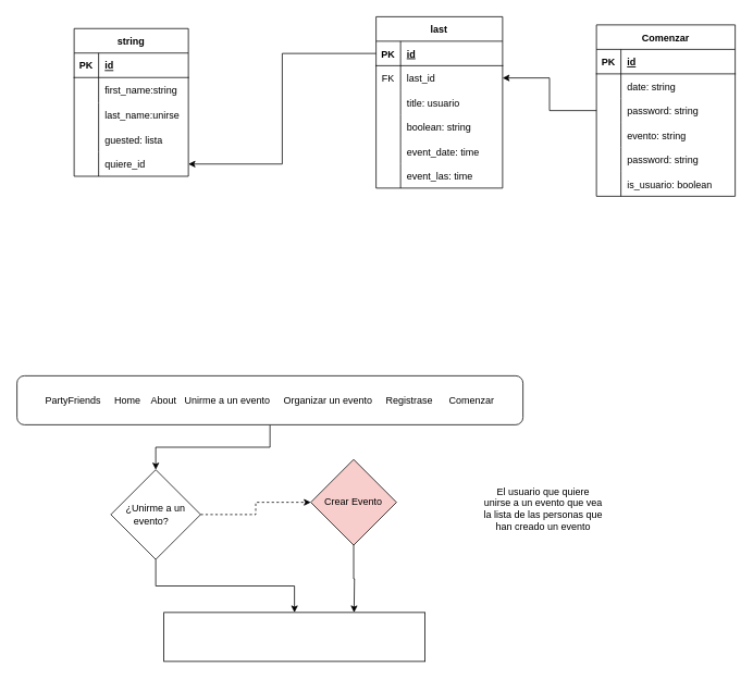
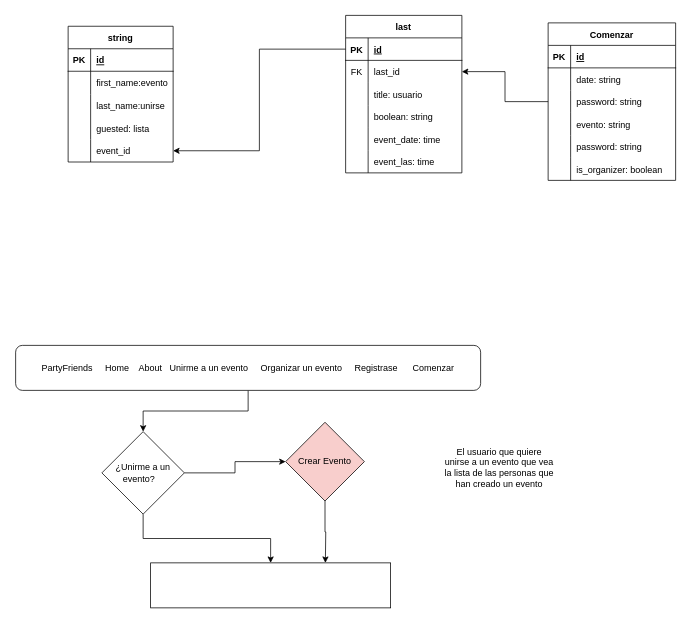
  <mxCell id="0" />
  <mxCell id="1" parent="0" />
  <mxCell id="2" value="string" style="shape=table;startSize=30;container=1;collapsible=1;childLayout=tableLayout;fixedRows=1;rowLines=0;fontStyle=1;align=center;resizeLast=1;" parent="1" vertex="1"><mxGeometry x="90" y="34.5" width="140" height="181" as="geometry"><mxRectangle x="40" y="80" width="90" height="30" as="alternateBounds" /></mxGeometry></mxCell>
  <mxCell id="3" value="" style="shape=tableRow;horizontal=0;startSize=0;swimlaneHead=0;swimlaneBody=0;fillColor=none;collapsible=0;dropTarget=0;points=[[0,0.5],[1,0.5]];portConstraint=eastwest;top=0;left=0;right=0;bottom=1;" parent="2" vertex="1"><mxGeometry y="30" width="140" height="30" as="geometry" /></mxCell>
  <mxCell id="4" value="PK" style="shape=partialRectangle;connectable=0;fillColor=none;top=0;left=0;bottom=0;right=0;fontStyle=1;overflow=hidden;" parent="3" vertex="1"><mxGeometry width="30" height="30" as="geometry"><mxRectangle width="30" height="30" as="alternateBounds" /></mxGeometry></mxCell>
  <mxCell id="5" value="id" style="shape=partialRectangle;connectable=0;fillColor=none;top=0;left=0;bottom=0;right=0;align=left;spacingLeft=6;fontStyle=5;overflow=hidden;" parent="3" vertex="1"><mxGeometry x="30" width="110" height="30" as="geometry"><mxRectangle width="110" height="30" as="alternateBounds" /></mxGeometry></mxCell>
  <mxCell id="6" value="" style="shape=tableRow;horizontal=0;startSize=0;swimlaneHead=0;swimlaneBody=0;fillColor=none;collapsible=0;dropTarget=0;points=[[0,0.5],[1,0.5]];portConstraint=eastwest;top=0;left=0;right=0;bottom=0;" parent="2" vertex="1"><mxGeometry y="60" width="140" height="31" as="geometry" /></mxCell>
  <mxCell id="7" value="" style="shape=partialRectangle;connectable=0;fillColor=none;top=0;left=0;bottom=0;right=0;editable=1;overflow=hidden;" parent="6" vertex="1"><mxGeometry width="30" height="31" as="geometry"><mxRectangle width="30" height="31" as="alternateBounds" /></mxGeometry></mxCell>
- <mxCell id="8" value="first_name:string" style="shape=partialRectangle;connectable=0;fillColor=none;top=0;left=0;bottom=0;right=0;align=left;spacingLeft=6;overflow=hidden;" parent="6" vertex="1"><mxGeometry x="30" width="110" height="31" as="geometry"><mxRectangle width="110" height="31" as="alternateBounds" /></mxGeometry></mxCell>
+ <mxCell id="8" value="first_name:evento" style="shape=partialRectangle;connectable=0;fillColor=none;top=0;left=0;bottom=0;right=0;align=left;spacingLeft=6;overflow=hidden;" parent="6" vertex="1"><mxGeometry x="30" width="110" height="31" as="geometry"><mxRectangle width="110" height="31" as="alternateBounds" /></mxGeometry></mxCell>
  <mxCell id="9" value="" style="shape=tableRow;horizontal=0;startSize=0;swimlaneHead=0;swimlaneBody=0;fillColor=none;collapsible=0;dropTarget=0;points=[[0,0.5],[1,0.5]];portConstraint=eastwest;top=0;left=0;right=0;bottom=0;" parent="2" vertex="1"><mxGeometry y="91" width="140" height="30" as="geometry" /></mxCell>
  <mxCell id="10" value="" style="shape=partialRectangle;connectable=0;fillColor=none;top=0;left=0;bottom=0;right=0;editable=1;overflow=hidden;" parent="9" vertex="1"><mxGeometry width="30" height="30" as="geometry"><mxRectangle width="30" height="30" as="alternateBounds" /></mxGeometry></mxCell>
  <mxCell id="11" value="last_name:unirse" style="shape=partialRectangle;connectable=0;fillColor=none;top=0;left=0;bottom=0;right=0;align=left;spacingLeft=6;overflow=hidden;" parent="9" vertex="1"><mxGeometry x="30" width="110" height="30" as="geometry"><mxRectangle width="110" height="30" as="alternateBounds" /></mxGeometry></mxCell>
  <mxCell id="12" value="" style="shape=tableRow;horizontal=0;startSize=0;swimlaneHead=0;swimlaneBody=0;fillColor=none;collapsible=0;dropTarget=0;points=[[0,0.5],[1,0.5]];portConstraint=eastwest;top=0;left=0;right=0;bottom=0;" parent="2" vertex="1"><mxGeometry y="121" width="140" height="30" as="geometry" /></mxCell>
  <mxCell id="13" value="" style="shape=partialRectangle;connectable=0;fillColor=none;top=0;left=0;bottom=0;right=0;editable=1;overflow=hidden;" parent="12" vertex="1"><mxGeometry width="30" height="30" as="geometry"><mxRectangle width="30" height="30" as="alternateBounds" /></mxGeometry></mxCell>
  <mxCell id="14" value="guested: lista" style="shape=partialRectangle;connectable=0;fillColor=none;top=0;left=0;bottom=0;right=0;align=left;spacingLeft=6;overflow=hidden;" parent="12" vertex="1"><mxGeometry x="30" width="110" height="30" as="geometry"><mxRectangle width="110" height="30" as="alternateBounds" /></mxGeometry></mxCell>
  <mxCell id="15" value="" style="shape=tableRow;horizontal=0;startSize=0;swimlaneHead=0;swimlaneBody=0;fillColor=none;collapsible=0;dropTarget=0;points=[[0,0.5],[1,0.5]];portConstraint=eastwest;top=0;left=0;right=0;bottom=0;" parent="2" vertex="1"><mxGeometry y="151" width="140" height="30" as="geometry" /></mxCell>
  <mxCell id="16" value="" style="shape=partialRectangle;connectable=0;fillColor=none;top=0;left=0;bottom=0;right=0;editable=1;overflow=hidden;" parent="15" vertex="1"><mxGeometry width="30" height="30" as="geometry"><mxRectangle width="30" height="30" as="alternateBounds" /></mxGeometry></mxCell>
- <mxCell id="17" value="quiere_id" style="shape=partialRectangle;connectable=0;fillColor=none;top=0;left=0;bottom=0;right=0;align=left;spacingLeft=6;overflow=hidden;" parent="15" vertex="1"><mxGeometry x="30" width="110" height="30" as="geometry"><mxRectangle width="110" height="30" as="alternateBounds" /></mxGeometry></mxCell>
+ <mxCell id="17" value="event_id" style="shape=partialRectangle;connectable=0;fillColor=none;top=0;left=0;bottom=0;right=0;align=left;spacingLeft=6;overflow=hidden;" parent="15" vertex="1"><mxGeometry x="30" width="110" height="30" as="geometry"><mxRectangle width="110" height="30" as="alternateBounds" /></mxGeometry></mxCell>
  <mxCell id="18" style="edgeStyle=orthogonalEdgeStyle;rounded=0;orthogonalLoop=1;jettySize=auto;html=1;entryX=1;entryY=0.5;entryDx=0;entryDy=0;" parent="1" source="19" target="42" edge="1"><mxGeometry relative="1" as="geometry" /></mxCell>
  <mxCell id="19" value="Comenzar" style="shape=table;startSize=30;container=1;collapsible=1;childLayout=tableLayout;fixedRows=1;rowLines=0;fontStyle=1;align=center;resizeLast=1;" parent="1" vertex="1"><mxGeometry x="730" y="30" width="170" height="210" as="geometry"><mxRectangle x="730" y="80" width="70" height="30" as="alternateBounds" /></mxGeometry></mxCell>
  <mxCell id="20" value="" style="shape=tableRow;horizontal=0;startSize=0;swimlaneHead=0;swimlaneBody=0;fillColor=none;collapsible=0;dropTarget=0;points=[[0,0.5],[1,0.5]];portConstraint=eastwest;top=0;left=0;right=0;bottom=1;" parent="19" vertex="1"><mxGeometry y="30" width="170" height="30" as="geometry" /></mxCell>
  <mxCell id="21" value="PK" style="shape=partialRectangle;connectable=0;fillColor=none;top=0;left=0;bottom=0;right=0;fontStyle=1;overflow=hidden;" parent="20" vertex="1"><mxGeometry width="30" height="30" as="geometry"><mxRectangle width="30" height="30" as="alternateBounds" /></mxGeometry></mxCell>
  <mxCell id="22" value="id" style="shape=partialRectangle;connectable=0;fillColor=none;top=0;left=0;bottom=0;right=0;align=left;spacingLeft=6;fontStyle=5;overflow=hidden;" parent="20" vertex="1"><mxGeometry x="30" width="140" height="30" as="geometry"><mxRectangle width="140" height="30" as="alternateBounds" /></mxGeometry></mxCell>
  <mxCell id="23" value="" style="shape=tableRow;horizontal=0;startSize=0;swimlaneHead=0;swimlaneBody=0;fillColor=none;collapsible=0;dropTarget=0;points=[[0,0.5],[1,0.5]];portConstraint=eastwest;top=0;left=0;right=0;bottom=0;" parent="19" vertex="1"><mxGeometry y="60" width="170" height="30" as="geometry" /></mxCell>
  <mxCell id="24" value="" style="shape=partialRectangle;connectable=0;fillColor=none;top=0;left=0;bottom=0;right=0;editable=1;overflow=hidden;" parent="23" vertex="1"><mxGeometry width="30" height="30" as="geometry"><mxRectangle width="30" height="30" as="alternateBounds" /></mxGeometry></mxCell>
  <mxCell id="25" value="date: string" style="shape=partialRectangle;connectable=0;fillColor=none;top=0;left=0;bottom=0;right=0;align=left;spacingLeft=6;overflow=hidden;" parent="23" vertex="1"><mxGeometry x="30" width="140" height="30" as="geometry"><mxRectangle width="140" height="30" as="alternateBounds" /></mxGeometry></mxCell>
  <mxCell id="26" value="" style="shape=tableRow;horizontal=0;startSize=0;swimlaneHead=0;swimlaneBody=0;fillColor=none;collapsible=0;dropTarget=0;points=[[0,0.5],[1,0.5]];portConstraint=eastwest;top=0;left=0;right=0;bottom=0;" parent="19" vertex="1"><mxGeometry y="90" width="170" height="30" as="geometry" /></mxCell>
  <mxCell id="27" value="" style="shape=partialRectangle;connectable=0;fillColor=none;top=0;left=0;bottom=0;right=0;editable=1;overflow=hidden;" parent="26" vertex="1"><mxGeometry width="30" height="30" as="geometry"><mxRectangle width="30" height="30" as="alternateBounds" /></mxGeometry></mxCell>
  <mxCell id="28" value="password: string" style="shape=partialRectangle;connectable=0;fillColor=none;top=0;left=0;bottom=0;right=0;align=left;spacingLeft=6;overflow=hidden;" parent="26" vertex="1"><mxGeometry x="30" width="140" height="30" as="geometry"><mxRectangle width="140" height="30" as="alternateBounds" /></mxGeometry></mxCell>
  <mxCell id="29" value="" style="shape=tableRow;horizontal=0;startSize=0;swimlaneHead=0;swimlaneBody=0;fillColor=none;collapsible=0;dropTarget=0;points=[[0,0.5],[1,0.5]];portConstraint=eastwest;top=0;left=0;right=0;bottom=0;" parent="19" vertex="1"><mxGeometry y="120" width="170" height="30" as="geometry" /></mxCell>
  <mxCell id="30" value="" style="shape=partialRectangle;connectable=0;fillColor=none;top=0;left=0;bottom=0;right=0;editable=1;overflow=hidden;" parent="29" vertex="1"><mxGeometry width="30" height="30" as="geometry"><mxRectangle width="30" height="30" as="alternateBounds" /></mxGeometry></mxCell>
  <mxCell id="31" value="evento: string" style="shape=partialRectangle;connectable=0;fillColor=none;top=0;left=0;bottom=0;right=0;align=left;spacingLeft=6;overflow=hidden;" parent="29" vertex="1"><mxGeometry x="30" width="140" height="30" as="geometry"><mxRectangle width="140" height="30" as="alternateBounds" /></mxGeometry></mxCell>
  <mxCell id="32" value="" style="shape=tableRow;horizontal=0;startSize=0;swimlaneHead=0;swimlaneBody=0;fillColor=none;collapsible=0;dropTarget=0;points=[[0,0.5],[1,0.5]];portConstraint=eastwest;top=0;left=0;right=0;bottom=0;" parent="19" vertex="1"><mxGeometry y="150" width="170" height="30" as="geometry" /></mxCell>
  <mxCell id="33" value="" style="shape=partialRectangle;connectable=0;fillColor=none;top=0;left=0;bottom=0;right=0;editable=1;overflow=hidden;" parent="32" vertex="1"><mxGeometry width="30" height="30" as="geometry"><mxRectangle width="30" height="30" as="alternateBounds" /></mxGeometry></mxCell>
  <mxCell id="34" value="password: string" style="shape=partialRectangle;connectable=0;fillColor=none;top=0;left=0;bottom=0;right=0;align=left;spacingLeft=6;overflow=hidden;" parent="32" vertex="1"><mxGeometry x="30" width="140" height="30" as="geometry"><mxRectangle width="140" height="30" as="alternateBounds" /></mxGeometry></mxCell>
  <mxCell id="35" value="" style="shape=tableRow;horizontal=0;startSize=0;swimlaneHead=0;swimlaneBody=0;fillColor=none;collapsible=0;dropTarget=0;points=[[0,0.5],[1,0.5]];portConstraint=eastwest;top=0;left=0;right=0;bottom=0;" parent="19" vertex="1"><mxGeometry y="180" width="170" height="30" as="geometry" /></mxCell>
  <mxCell id="36" value="" style="shape=partialRectangle;connectable=0;fillColor=none;top=0;left=0;bottom=0;right=0;editable=1;overflow=hidden;" parent="35" vertex="1"><mxGeometry width="30" height="30" as="geometry"><mxRectangle width="30" height="30" as="alternateBounds" /></mxGeometry></mxCell>
- <mxCell id="37" value="is_usuario: boolean" style="shape=partialRectangle;connectable=0;fillColor=none;top=0;left=0;bottom=0;right=0;align=left;spacingLeft=6;overflow=hidden;" parent="35" vertex="1"><mxGeometry x="30" width="140" height="30" as="geometry"><mxRectangle width="140" height="30" as="alternateBounds" /></mxGeometry></mxCell>
+ <mxCell id="37" value="is_organizer: boolean" style="shape=partialRectangle;connectable=0;fillColor=none;top=0;left=0;bottom=0;right=0;align=left;spacingLeft=6;overflow=hidden;" parent="35" vertex="1"><mxGeometry x="30" width="140" height="30" as="geometry"><mxRectangle width="140" height="30" as="alternateBounds" /></mxGeometry></mxCell>
  <mxCell id="38" value="last" style="shape=table;startSize=30;container=1;collapsible=1;childLayout=tableLayout;fixedRows=1;rowLines=0;fontStyle=1;align=center;resizeLast=1;" parent="1" vertex="1"><mxGeometry x="460" y="20" width="155" height="210" as="geometry"><mxRectangle x="500" y="80" width="70" height="30" as="alternateBounds" /></mxGeometry></mxCell>
  <mxCell id="39" value="" style="shape=tableRow;horizontal=0;startSize=0;swimlaneHead=0;swimlaneBody=0;fillColor=none;collapsible=0;dropTarget=0;points=[[0,0.5],[1,0.5]];portConstraint=eastwest;top=0;left=0;right=0;bottom=1;" parent="38" vertex="1"><mxGeometry y="30" width="155" height="30" as="geometry" /></mxCell>
  <mxCell id="40" value="PK" style="shape=partialRectangle;connectable=0;fillColor=none;top=0;left=0;bottom=0;right=0;fontStyle=1;overflow=hidden;" parent="39" vertex="1"><mxGeometry width="30" height="30" as="geometry"><mxRectangle width="30" height="30" as="alternateBounds" /></mxGeometry></mxCell>
  <mxCell id="41" value="id" style="shape=partialRectangle;connectable=0;fillColor=none;top=0;left=0;bottom=0;right=0;align=left;spacingLeft=6;fontStyle=5;overflow=hidden;" parent="39" vertex="1"><mxGeometry x="30" width="125" height="30" as="geometry"><mxRectangle width="125" height="30" as="alternateBounds" /></mxGeometry></mxCell>
  <mxCell id="42" value="" style="shape=tableRow;horizontal=0;startSize=0;swimlaneHead=0;swimlaneBody=0;fillColor=none;collapsible=0;dropTarget=0;points=[[0,0.5],[1,0.5]];portConstraint=eastwest;top=0;left=0;right=0;bottom=0;" parent="38" vertex="1"><mxGeometry y="60" width="155" height="30" as="geometry" /></mxCell>
  <mxCell id="43" value="FK" style="shape=partialRectangle;connectable=0;fillColor=none;top=0;left=0;bottom=0;right=0;editable=1;overflow=hidden;" parent="42" vertex="1"><mxGeometry width="30" height="30" as="geometry"><mxRectangle width="30" height="30" as="alternateBounds" /></mxGeometry></mxCell>
  <mxCell id="44" value="last_id" style="shape=partialRectangle;connectable=0;fillColor=none;top=0;left=0;bottom=0;right=0;align=left;spacingLeft=6;overflow=hidden;" parent="42" vertex="1"><mxGeometry x="30" width="125" height="30" as="geometry"><mxRectangle width="125" height="30" as="alternateBounds" /></mxGeometry></mxCell>
  <mxCell id="45" value="" style="shape=tableRow;horizontal=0;startSize=0;swimlaneHead=0;swimlaneBody=0;fillColor=none;collapsible=0;dropTarget=0;points=[[0,0.5],[1,0.5]];portConstraint=eastwest;top=0;left=0;right=0;bottom=0;" parent="38" vertex="1"><mxGeometry y="90" width="155" height="30" as="geometry" /></mxCell>
  <mxCell id="46" value="" style="shape=partialRectangle;connectable=0;fillColor=none;top=0;left=0;bottom=0;right=0;editable=1;overflow=hidden;" parent="45" vertex="1"><mxGeometry width="30" height="30" as="geometry"><mxRectangle width="30" height="30" as="alternateBounds" /></mxGeometry></mxCell>
  <mxCell id="47" value="title: usuario" style="shape=partialRectangle;connectable=0;fillColor=none;top=0;left=0;bottom=0;right=0;align=left;spacingLeft=6;overflow=hidden;" parent="45" vertex="1"><mxGeometry x="30" width="125" height="30" as="geometry"><mxRectangle width="125" height="30" as="alternateBounds" /></mxGeometry></mxCell>
  <mxCell id="48" value="" style="shape=tableRow;horizontal=0;startSize=0;swimlaneHead=0;swimlaneBody=0;fillColor=none;collapsible=0;dropTarget=0;points=[[0,0.5],[1,0.5]];portConstraint=eastwest;top=0;left=0;right=0;bottom=0;" parent="38" vertex="1"><mxGeometry y="120" width="155" height="30" as="geometry" /></mxCell>
  <mxCell id="49" value="" style="shape=partialRectangle;connectable=0;fillColor=none;top=0;left=0;bottom=0;right=0;editable=1;overflow=hidden;" parent="48" vertex="1"><mxGeometry width="30" height="30" as="geometry"><mxRectangle width="30" height="30" as="alternateBounds" /></mxGeometry></mxCell>
  <mxCell id="50" value="boolean: string" style="shape=partialRectangle;connectable=0;fillColor=none;top=0;left=0;bottom=0;right=0;align=left;spacingLeft=6;overflow=hidden;" parent="48" vertex="1"><mxGeometry x="30" width="125" height="30" as="geometry"><mxRectangle width="125" height="30" as="alternateBounds" /></mxGeometry></mxCell>
  <mxCell id="51" value="" style="shape=tableRow;horizontal=0;startSize=0;swimlaneHead=0;swimlaneBody=0;fillColor=none;collapsible=0;dropTarget=0;points=[[0,0.5],[1,0.5]];portConstraint=eastwest;top=0;left=0;right=0;bottom=0;" parent="38" vertex="1"><mxGeometry y="150" width="155" height="30" as="geometry" /></mxCell>
  <mxCell id="52" value="" style="shape=partialRectangle;connectable=0;fillColor=none;top=0;left=0;bottom=0;right=0;editable=1;overflow=hidden;" parent="51" vertex="1"><mxGeometry width="30" height="30" as="geometry"><mxRectangle width="30" height="30" as="alternateBounds" /></mxGeometry></mxCell>
  <mxCell id="53" value="event_date: time" style="shape=partialRectangle;connectable=0;fillColor=none;top=0;left=0;bottom=0;right=0;align=left;spacingLeft=6;overflow=hidden;" parent="51" vertex="1"><mxGeometry x="30" width="125" height="30" as="geometry"><mxRectangle width="125" height="30" as="alternateBounds" /></mxGeometry></mxCell>
  <mxCell id="54" value="" style="shape=tableRow;horizontal=0;startSize=0;swimlaneHead=0;swimlaneBody=0;fillColor=none;collapsible=0;dropTarget=0;points=[[0,0.5],[1,0.5]];portConstraint=eastwest;top=0;left=0;right=0;bottom=0;" parent="38" vertex="1"><mxGeometry y="180" width="155" height="30" as="geometry" /></mxCell>
  <mxCell id="55" value="" style="shape=partialRectangle;connectable=0;fillColor=none;top=0;left=0;bottom=0;right=0;editable=1;overflow=hidden;" parent="54" vertex="1"><mxGeometry width="30" height="30" as="geometry"><mxRectangle width="30" height="30" as="alternateBounds" /></mxGeometry></mxCell>
  <mxCell id="56" value="event_las: time" style="shape=partialRectangle;connectable=0;fillColor=none;top=0;left=0;bottom=0;right=0;align=left;spacingLeft=6;overflow=hidden;" parent="54" vertex="1"><mxGeometry x="30" width="125" height="30" as="geometry"><mxRectangle width="125" height="30" as="alternateBounds" /></mxGeometry></mxCell>
  <mxCell id="57" style="edgeStyle=orthogonalEdgeStyle;rounded=0;orthogonalLoop=1;jettySize=auto;html=1;" parent="1" source="58" target="61" edge="1"><mxGeometry relative="1" as="geometry"><mxPoint x="260" y="550" as="targetPoint" /></mxGeometry></mxCell>
  <mxCell id="58" value="PartyFriends&amp;nbsp; &amp;nbsp; &amp;nbsp;Home&amp;nbsp; &amp;nbsp; About&amp;nbsp; &amp;nbsp;Unirme a un evento&amp;nbsp; &amp;nbsp; &amp;nbsp;Organizar un evento&amp;nbsp; &amp;nbsp; &amp;nbsp;Registrase&amp;nbsp; &amp;nbsp; &amp;nbsp; Comenzar" style="rounded=1;whiteSpace=wrap;html=1;" parent="1" vertex="1"><mxGeometry x="20" y="460" width="620" height="60" as="geometry" /></mxCell>
  <mxCell id="59" style="edgeStyle=orthogonalEdgeStyle;rounded=0;orthogonalLoop=1;jettySize=auto;html=1;" parent="1" source="61" target="62" edge="1"><mxGeometry relative="1" as="geometry"><mxPoint x="260" y="720" as="targetPoint" /></mxGeometry></mxCell>
- <mxCell id="60" style="edgeStyle=orthogonalEdgeStyle;rounded=0;orthogonalLoop=1;jettySize=auto;html=1;entryX=0;entryY=0.5;entryDx=0;entryDy=0;dashed=1;" parent="1" source="61" target="64" edge="1"><mxGeometry relative="1" as="geometry"><mxPoint x="430" y="615" as="targetPoint" /></mxGeometry></mxCell>
+ <mxCell id="60" style="edgeStyle=orthogonalEdgeStyle;rounded=0;orthogonalLoop=1;jettySize=auto;html=1;entryX=0;entryY=0.5;entryDx=0;entryDy=0;" parent="1" source="61" target="64" edge="1"><mxGeometry relative="1" as="geometry"><mxPoint x="430" y="615" as="targetPoint" /></mxGeometry></mxCell>
  <mxCell id="61" value="¿Unirme a un evento?&lt;span style=&quot;white-space: pre;&quot;&gt;&#09;&lt;/span&gt;" style="rhombus;whiteSpace=wrap;html=1;" parent="1" vertex="1"><mxGeometry x="135" y="575" width="110" height="110" as="geometry" /></mxCell>
  <mxCell id="62" value="" style="rounded=0;whiteSpace=wrap;html=1;" parent="1" vertex="1"><mxGeometry x="200" y="750" width="320" height="60" as="geometry" /></mxCell>
  <mxCell id="63" style="edgeStyle=orthogonalEdgeStyle;rounded=0;orthogonalLoop=1;jettySize=auto;html=1;" parent="1" source="64" edge="1"><mxGeometry relative="1" as="geometry"><mxPoint x="433" y="750" as="targetPoint" /></mxGeometry></mxCell>
  <mxCell id="64" value="Crear Evento" style="rhombus;whiteSpace=wrap;html=1;fillColor=#f8cecc;" parent="1" vertex="1"><mxGeometry x="380" y="562.5" width="105" height="105" as="geometry" /></mxCell>
  <mxCell id="65" value="El usuario que quiere unirse a un evento que vea la lista de las personas que han creado un evento" style="text;html=1;strokeColor=none;fillColor=none;align=center;verticalAlign=middle;whiteSpace=wrap;rounded=0;" parent="1" vertex="1"><mxGeometry x="590" y="577.5" width="150" height="90" as="geometry" /></mxCell>
  <mxCell id="66" style="edgeStyle=orthogonalEdgeStyle;rounded=0;orthogonalLoop=1;jettySize=auto;html=1;entryX=1;entryY=0.5;entryDx=0;entryDy=0;" edge="1" parent="1" source="39" target="15"><mxGeometry relative="1" as="geometry" /></mxCell>
